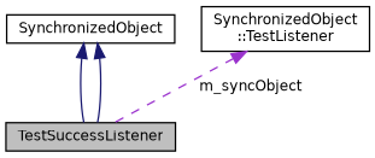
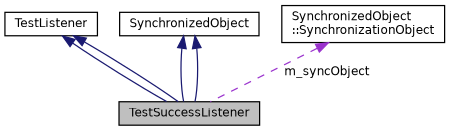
  digraph {
    node [color=black fillcolor=white fontname=Helvetica fontsize=10 shape=record style=filled]
    edge [color=midnightblue dir=back fontname=Helvetica fontsize=10 labelfontname=Helvetica labelfontsize=10 style=solid]
    n1 [fillcolor=grey75 fontcolor=black height=0.2 label=TestSuccessListener width=0.4]
+   n2 [height=0.2 label=TestListener width=0.4]
    n3 [height=0.2 label=SynchronizedObject width=0.4]
-   n4 [height=0.2 label="SynchronizedObject\l::TestListener" width=0.4]
+   n4 [height=0.2 label="SynchronizedObject\l::SynchronizationObject" width=0.4]
+   n2 -> n1
+   n2 -> n1
    n3 -> n1
    n3 -> n1
    n4 -> n1 [color=darkorchid3 label=" m_syncObject" style=dashed]
  }
